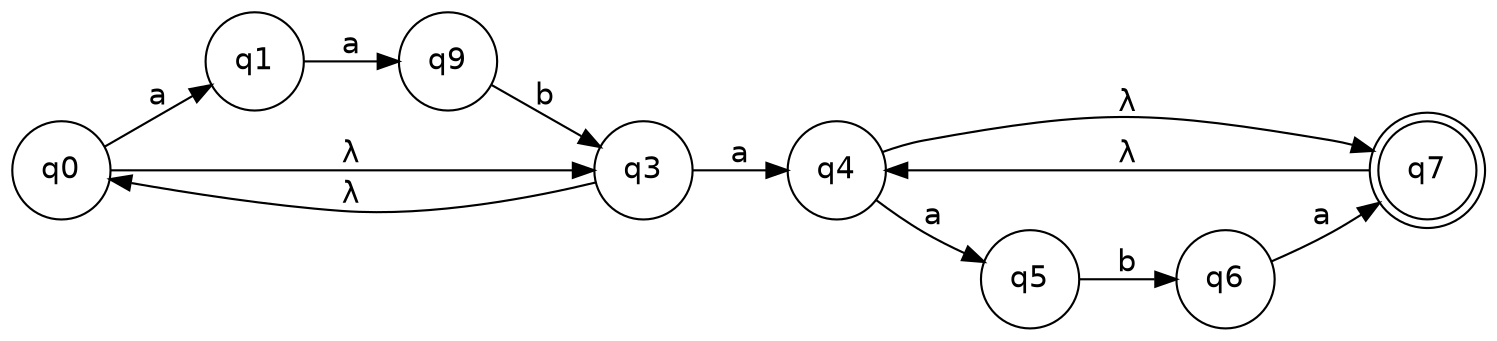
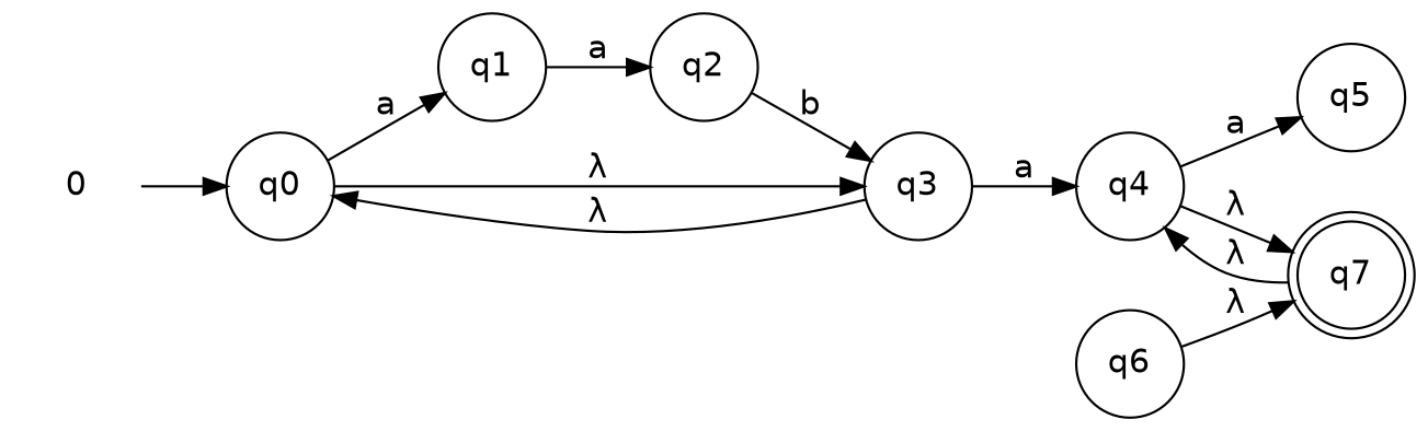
  digraph {
    fontname="DejaVu Sans"
    rankdir=LR
    node [fontname="DejaVu Sans" shape=circle]
    edge [fontname="DejaVu Sans"]
+   0 [shape=none]
    n2 [label=q0]
    n3 [label=q1]
    n4 [label=q3]
    n5 [label=q7 shape=doublecircle]
    n6 [label=q4]
    n7 [label=q5]
-   n8 [label=q9]
+   n8 [label=q2]
    n9 [label=q6]
+   0 -> n2
    n2 -> n3 [label=a]
    n2 -> n4 [label="λ"]
    n3 -> n8 [label=a]
    n4 -> n2 [label="λ"]
    n4 -> n6 [label=a]
    n5 -> n6 [label="λ"]
    n6 -> n5 [label="λ"]
    n6 -> n7 [label=a]
-   n7 -> n9 [label=b]
    n8 -> n4 [label=b]
-   n9 -> n5 [label=a]
+   n9 -> n5 [label="λ"]
  }
